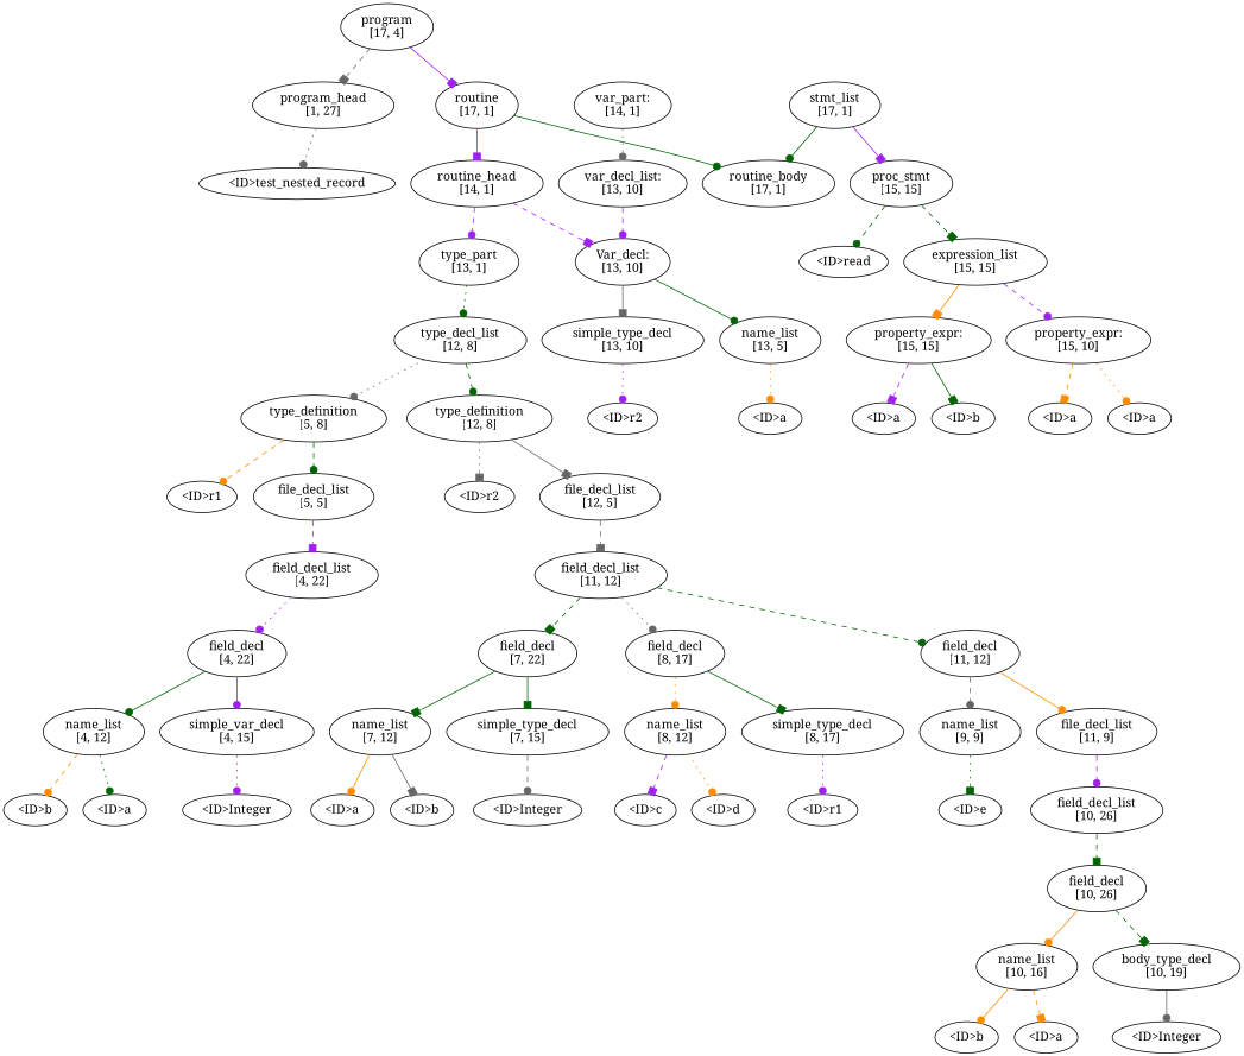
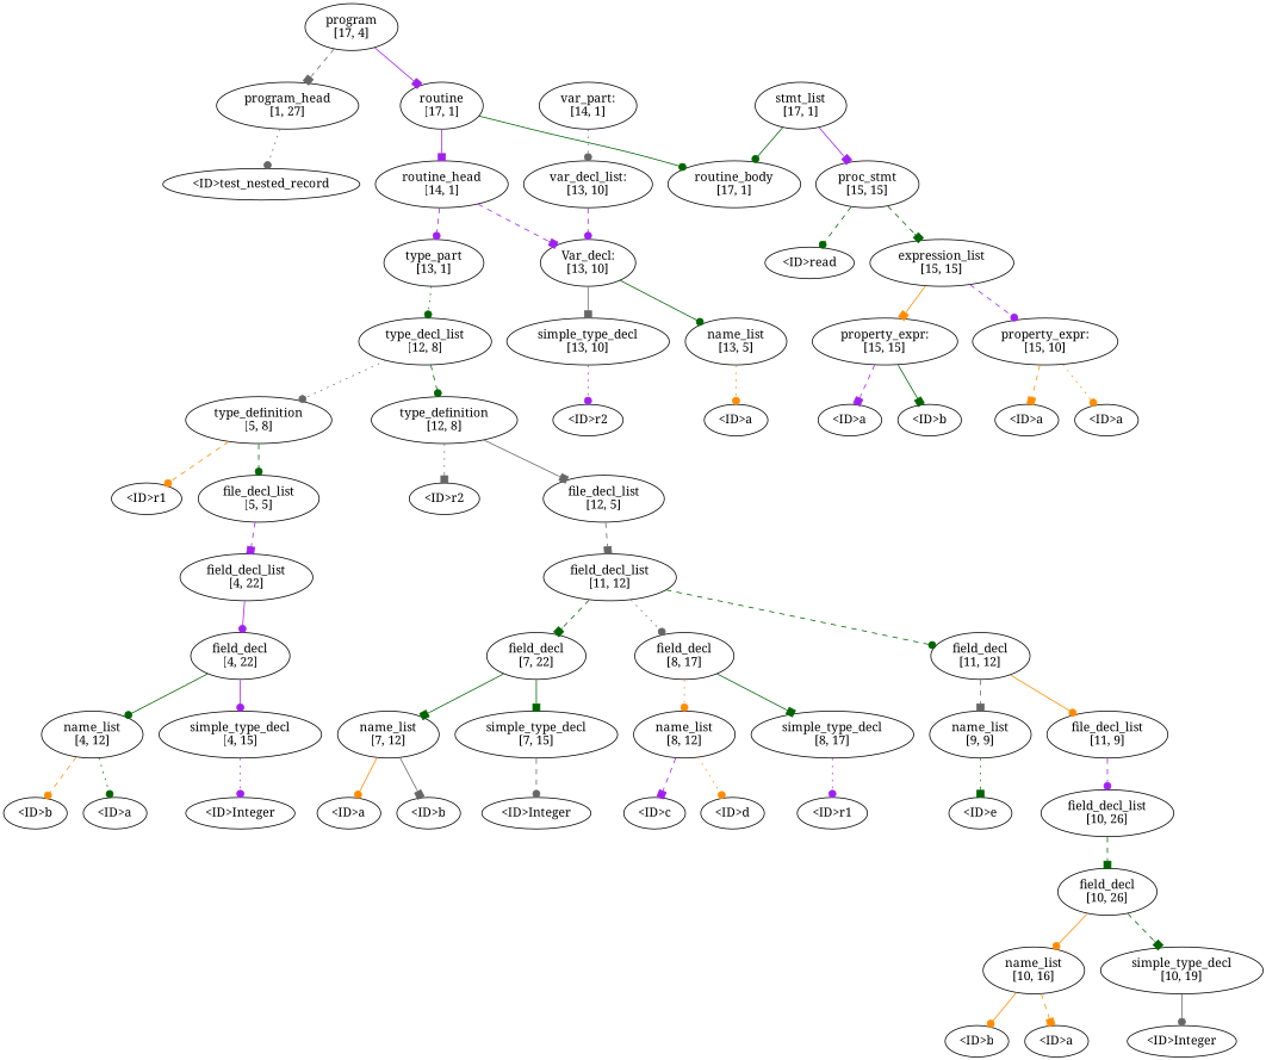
  digraph {
    fontname="Noto Serif"
    node [fontname="Noto Serif"]
    edge [arrowhead=dot color=darkgreen fontname="Noto Serif" style=dashed]
    n1 [label="program\n[17, 4]"]
    n2 [label="program_head\n[1, 27]"]
    n3 [label="routine\n[17, 1]"]
    n4 [label="<ID>test_nested_record"]
    n5 [label="routine_head\n[14, 1]"]
    n6 [label="routine_body\n[17, 1]"]
    n7 [label="type_part\n[13, 1]"]
    n8 [label="Var_decl:\n[13, 10]"]
    n9 [label="type_decl_list\n[12, 8]"]
    n10 [label="var_part:\n[14, 1]"]
    n11 [label="var_decl_list:\n[13, 10]"]
    n12 [label="type_definition\n[5, 8]"]
    n13 [label="type_definition\n[12, 8]"]
    n14 [label="<ID>r1"]
    n15 [label="file_decl_list\n[5, 5]"]
    n16 [label="<ID>r2"]
    n17 [label="file_decl_list\n[12, 5]"]
    n18 [label="field_decl_list\n[4, 22]"]
    n19 [label="field_decl\n[4, 22]"]
    n20 [label="name_list\n[4, 12]"]
-   n21 [label="simple_var_decl\n[4, 15]"]
+   n21 [label="simple_type_decl\n[4, 15]"]
    n22 [label="<ID>a"]
    n23 [label="<ID>b"]
    n24 [label="<ID>Integer"]
    n25 [label="field_decl_list\n[11, 12]"]
    n26 [label="field_decl\n[7, 22]"]
    n27 [label="field_decl\n[8, 17]"]
    n28 [label="field_decl\n[11, 12]"]
    n29 [label="name_list\n[7, 12]"]
    n30 [label="simple_type_decl\n[7, 15]"]
    n31 [label="name_list\n[8, 12]"]
    n32 [label="simple_type_decl\n[8, 17]"]
    n33 [label="name_list\n[9, 9]"]
    n34 [label="file_decl_list\n[11, 9]"]
    n35 [label="<ID>a"]
    n36 [label="<ID>b"]
    n37 [label="<ID>Integer"]
    n38 [label="<ID>c"]
    n39 [label="<ID>d"]
    n40 [label="<ID>r1"]
    n41 [label="<ID>e"]
    n42 [label="field_decl_list\n[10, 26]"]
    n43 [label="field_decl\n[10, 26]"]
    n44 [label="name_list\n[10, 16]"]
-   n45 [label="body_type_decl\n[10, 19]"]
+   n45 [label="simple_type_decl\n[10, 19]"]
    n46 [label="<ID>a"]
    n47 [label="<ID>b"]
    n48 [label="<ID>Integer"]
    n49 [label="name_list\n[13, 5]"]
    n50 [label="simple_type_decl\n[13, 10]"]
    n51 [label="<ID>a"]
    n52 [label="<ID>r2"]
    n53 [label="stmt_list\n[17, 1]"]
    n54 [label="proc_stmt\n[15, 15]"]
    n55 [label="<ID>read"]
    n56 [label="expression_list\n[15, 15]"]
    n57 [label="property_expr:\n[15, 10]"]
    n58 [label="property_expr:\n[15, 15]"]
    n59 [label="<ID>a"]
    n60 [label="<ID>a"]
    n61 [label="<ID>a"]
    n62 [label="<ID>b"]
    n1 -> n2 [arrowhead=box color=gray40]
    n1 -> n3 [arrowhead=box color=purple style=solid]
    n2 -> n4 [color=gray40 style=dotted]
    n3 -> n5 [arrowhead=box color=purple style=solid]
    n3 -> n6 [style=solid]
    n5 -> n7 [color=purple]
    n5 -> n8 [arrowhead=box color=purple]
    n7 -> n9 [style=dotted]
    n8 -> n49 [style=solid]
    n8 -> n50 [arrowhead=box color=gray40 style=solid]
    n9 -> n12 [color=gray40 style=dotted]
    n9 -> n13
    n10 -> n11 [color=gray40 style=dotted]
    n11 -> n8 [color=purple]
    n12 -> n14 [color=darkorange]
    n12 -> n15
    n13 -> n16 [arrowhead=box color=gray40 style=dotted]
    n13 -> n17 [arrowhead=box color=gray40 style=solid]
    n15 -> n18 [arrowhead=box color=purple]
    n17 -> n25 [arrowhead=box color=gray40]
-   n18 -> n19 [color=purple style=dotted]
+   n18 -> n19 [color=purple style=solid]
    n19 -> n20 [style=solid]
    n19 -> n21 [color=purple style=solid]
    n20 -> n22 [style=dotted]
    n20 -> n23 [color=darkorange]
    n21 -> n24 [color=purple style=dotted]
    n25 -> n26 [arrowhead=box]
    n25 -> n27 [color=gray40 style=dotted]
    n25 -> n28
    n26 -> n29 [arrowhead=box style=solid]
    n26 -> n30 [arrowhead=box style=solid]
    n27 -> n31 [color=darkorange style=dotted]
    n27 -> n32 [arrowhead=box style=solid]
-   n28 -> n33 [color=gray40]
+   n28 -> n33 [arrowhead=box color=gray40]
    n28 -> n34 [color=darkorange style=solid]
    n29 -> n35 [color=darkorange style=solid]
    n29 -> n36 [arrowhead=box color=gray40 style=solid]
    n30 -> n37 [color=gray40]
    n31 -> n38 [arrowhead=box color=purple]
    n31 -> n39 [color=darkorange style=dotted]
    n32 -> n40 [color=purple style=dotted]
    n33 -> n41 [arrowhead=box style=dotted]
    n34 -> n42 [color=purple]
    n42 -> n43 [arrowhead=box]
    n43 -> n44 [color=darkorange style=solid]
    n43 -> n45 [arrowhead=box]
    n44 -> n46 [arrowhead=box color=darkorange]
    n44 -> n47 [color=darkorange style=solid]
    n45 -> n48 [color=gray40 style=solid]
    n49 -> n51 [color=darkorange style=dotted]
    n50 -> n52 [color=purple style=dotted]
    n53 -> n6 [style=solid]
    n53 -> n54 [arrowhead=box color=purple style=solid]
    n54 -> n55
    n54 -> n56 [arrowhead=box]
    n56 -> n57 [color=purple]
    n56 -> n58 [arrowhead=box color=darkorange style=solid]
    n57 -> n59 [arrowhead=box color=darkorange]
    n57 -> n60 [color=darkorange style=dotted]
    n58 -> n61 [arrowhead=box color=purple]
    n58 -> n62 [arrowhead=box style=solid]
  }
